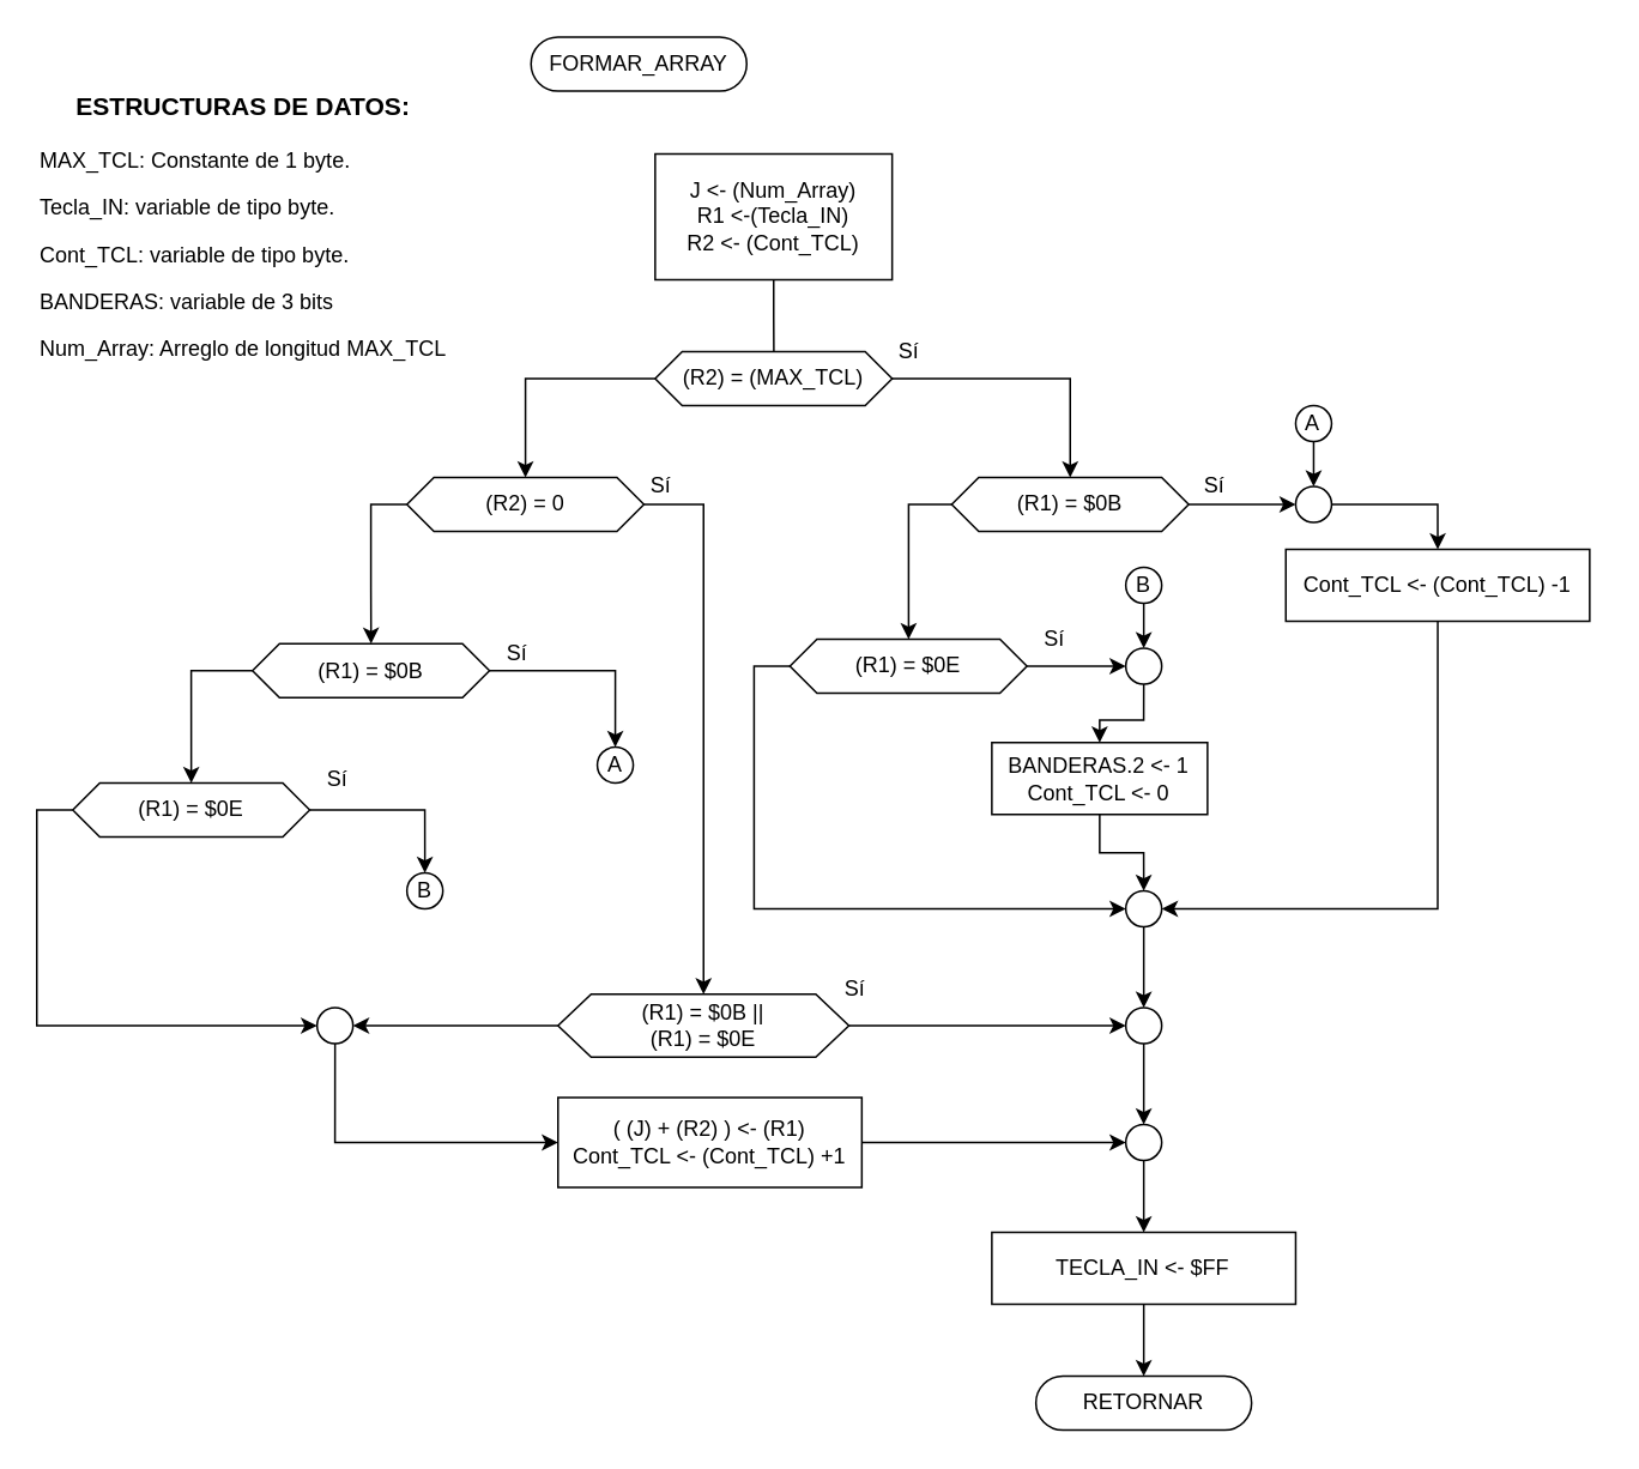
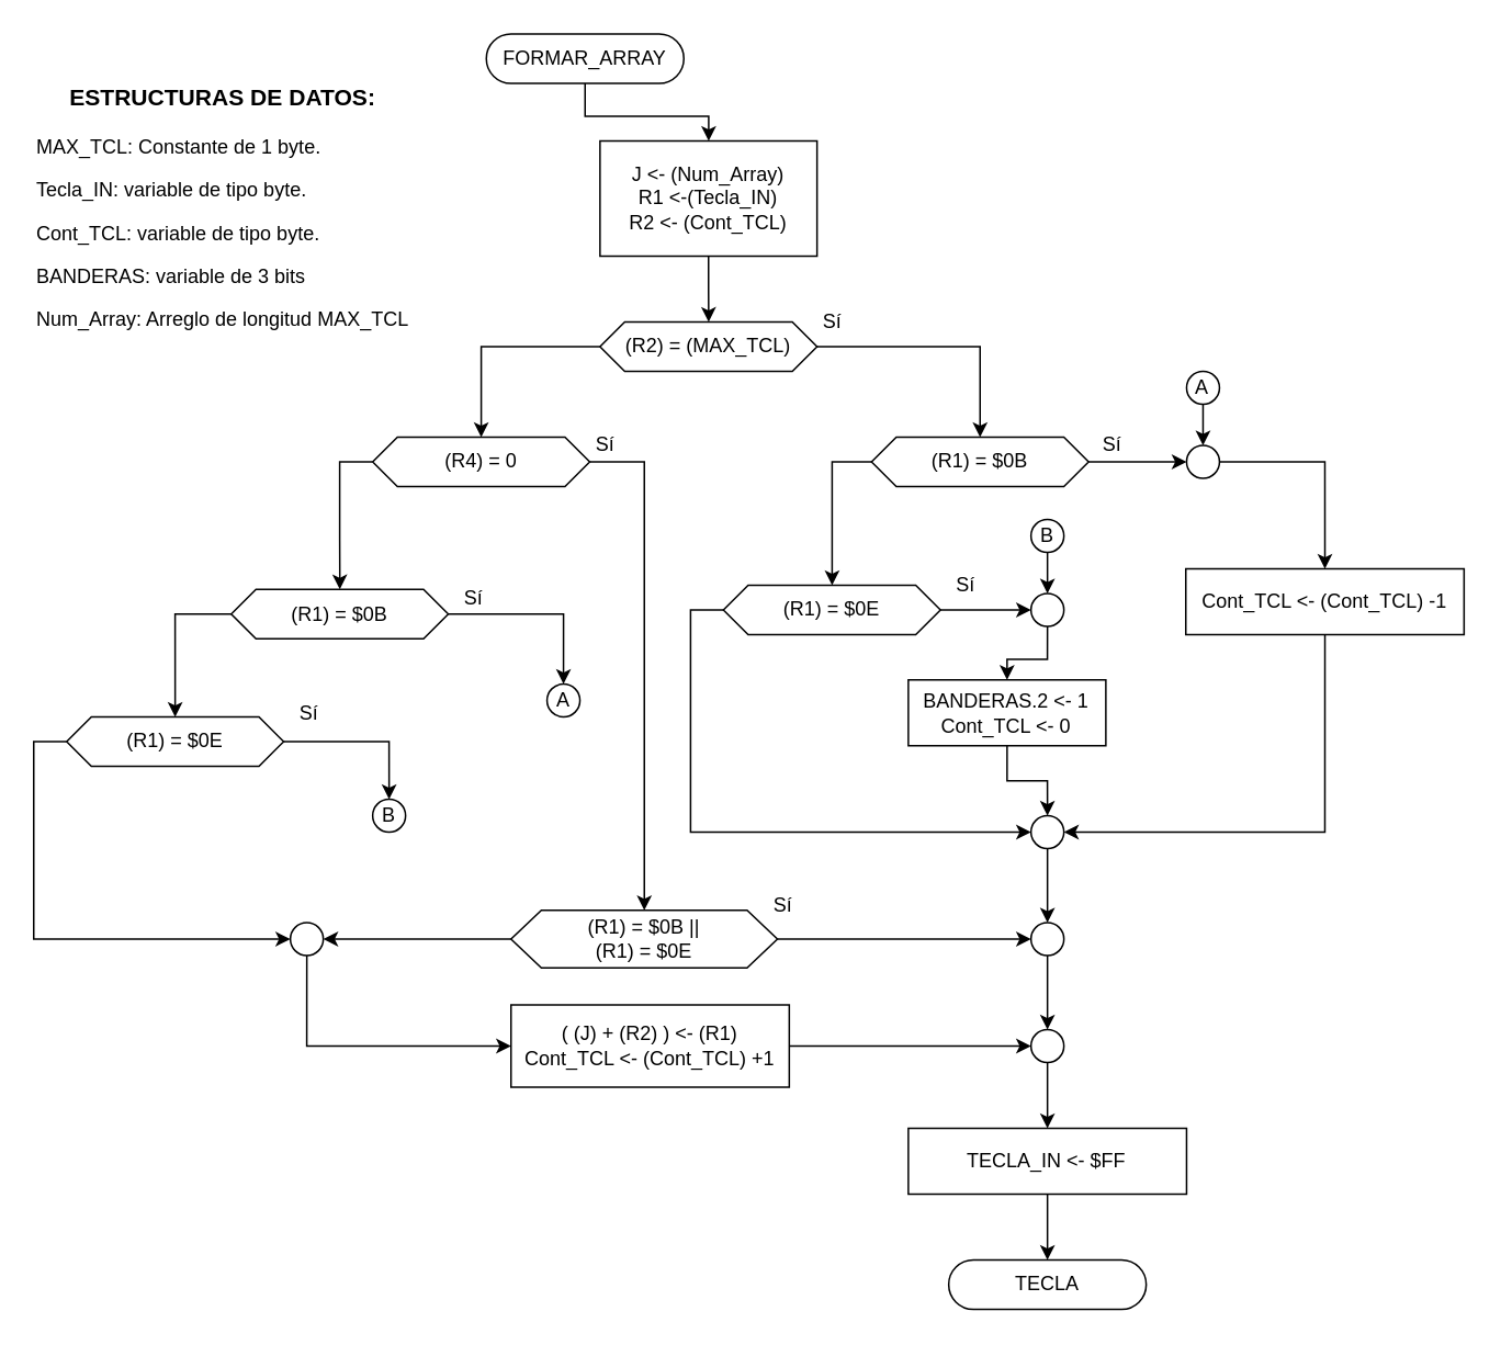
  <mxCell id="0" />
  <mxCell id="1" parent="0" />
+ <mxCell id="2" style="edgeStyle=orthogonalEdgeStyle;rounded=0;orthogonalLoop=1;jettySize=auto;html=1;exitX=0.5;exitY=1;exitDx=0;exitDy=0;" parent="1" source="3" target="5" edge="1"><mxGeometry relative="1" as="geometry" /></mxCell>
  <mxCell id="3" value="FORMAR_ARRAY" style="rounded=1;whiteSpace=wrap;html=1;fontSize=12;glass=0;strokeWidth=1;shadow=0;arcSize=50;" parent="1" vertex="1"><mxGeometry x="295" y="20" width="120" height="30" as="geometry" /></mxCell>
- <mxCell id="4" style="edgeStyle=orthogonalEdgeStyle;rounded=0;orthogonalLoop=1;jettySize=auto;html=1;exitX=0.5;exitY=1;exitDx=0;exitDy=0;endArrow=none;" parent="1" source="5" target="9" edge="1"><mxGeometry relative="1" as="geometry" /></mxCell>
+ <mxCell id="4" style="edgeStyle=orthogonalEdgeStyle;rounded=0;orthogonalLoop=1;jettySize=auto;html=1;exitX=0.5;exitY=1;exitDx=0;exitDy=0;" parent="1" source="5" target="9" edge="1"><mxGeometry relative="1" as="geometry" /></mxCell>
  <mxCell id="5" value="&lt;span&gt;J &amp;lt;- (Num_Array)&lt;br&gt;R1 &amp;lt;-(Tecla_IN)&lt;br&gt;R2 &amp;lt;- (Cont_TCL)&lt;br&gt;&lt;/span&gt;" style="rounded=0;whiteSpace=wrap;html=1;" parent="1" vertex="1"><mxGeometry x="364.07" y="85" width="131.86" height="70" as="geometry" /></mxCell>
  <mxCell id="6" value="Sí&lt;br&gt;" style="text;html=1;align=center;verticalAlign=middle;resizable=0;points=[];autosize=1;" parent="1" vertex="1"><mxGeometry x="489.99" y="185" width="30" height="20" as="geometry" /></mxCell>
  <mxCell id="7" style="edgeStyle=orthogonalEdgeStyle;rounded=0;orthogonalLoop=1;jettySize=auto;html=1;exitX=1;exitY=0.5;exitDx=0;exitDy=0;entryX=0.5;entryY=0;entryDx=0;entryDy=0;" parent="1" source="9" target="12" edge="1"><mxGeometry relative="1" as="geometry" /></mxCell>
  <mxCell id="8" style="edgeStyle=orthogonalEdgeStyle;rounded=0;orthogonalLoop=1;jettySize=auto;html=1;exitX=0;exitY=0.5;exitDx=0;exitDy=0;" parent="1" source="9" target="27" edge="1"><mxGeometry relative="1" as="geometry" /></mxCell>
  <mxCell id="9" value="(R2) = (MAX_TCL)" style="shape=hexagon;perimeter=hexagonPerimeter2;whiteSpace=wrap;html=1;size=0.114;" parent="1" vertex="1"><mxGeometry x="364.07" y="195" width="131.88" height="30" as="geometry" /></mxCell>
  <mxCell id="10" style="edgeStyle=orthogonalEdgeStyle;rounded=0;orthogonalLoop=1;jettySize=auto;html=1;exitX=0;exitY=0.5;exitDx=0;exitDy=0;" parent="1" source="12" target="23" edge="1"><mxGeometry relative="1" as="geometry" /></mxCell>
  <mxCell id="11" style="edgeStyle=orthogonalEdgeStyle;rounded=0;orthogonalLoop=1;jettySize=auto;html=1;exitX=1;exitY=0.5;exitDx=0;exitDy=0;entryX=0;entryY=0.5;entryDx=0;entryDy=0;" parent="1" source="12" target="44" edge="1"><mxGeometry relative="1" as="geometry" /></mxCell>
  <mxCell id="12" value="(R1) = $0B" style="shape=hexagon;perimeter=hexagonPerimeter2;whiteSpace=wrap;html=1;size=0.114;" parent="1" vertex="1"><mxGeometry x="529.06" y="265" width="131.88" height="30" as="geometry" /></mxCell>
  <mxCell id="13" style="edgeStyle=orthogonalEdgeStyle;rounded=0;orthogonalLoop=1;jettySize=auto;html=1;exitX=0.5;exitY=1;exitDx=0;exitDy=0;entryX=1;entryY=0.5;entryDx=0;entryDy=0;" parent="1" source="14" target="16" edge="1"><mxGeometry relative="1" as="geometry" /></mxCell>
- <mxCell id="14" value="Cont_TCL &amp;lt;- (Cont_TCL) -1&lt;span&gt;&lt;br&gt;&lt;/span&gt;" style="rounded=0;whiteSpace=wrap;html=1;" parent="1" vertex="1"><mxGeometry x="715" y="305" width="169.06" height="40" as="geometry" /></mxCell>
+ <mxCell id="14" value="Cont_TCL &amp;lt;- (Cont_TCL) -1&lt;span&gt;&lt;br&gt;&lt;/span&gt;" style="rounded=0;whiteSpace=wrap;html=1;" parent="1" vertex="1"><mxGeometry x="720" y="345" width="169.06" height="40" as="geometry" /></mxCell>
  <mxCell id="15" style="edgeStyle=orthogonalEdgeStyle;rounded=0;orthogonalLoop=1;jettySize=auto;html=1;exitX=0.5;exitY=1;exitDx=0;exitDy=0;entryX=0.5;entryY=0;entryDx=0;entryDy=0;" parent="1" source="16" target="18" edge="1"><mxGeometry relative="1" as="geometry" /></mxCell>
  <mxCell id="16" value="" style="ellipse;whiteSpace=wrap;html=1;aspect=fixed;" parent="1" vertex="1"><mxGeometry x="625.94" y="495" width="20" height="20" as="geometry" /></mxCell>
  <mxCell id="17" style="edgeStyle=orthogonalEdgeStyle;rounded=0;orthogonalLoop=1;jettySize=auto;html=1;exitX=0.5;exitY=1;exitDx=0;exitDy=0;entryX=0.5;entryY=0;entryDx=0;entryDy=0;" parent="1" source="18" target="20" edge="1"><mxGeometry relative="1" as="geometry" /></mxCell>
  <mxCell id="18" value="" style="ellipse;whiteSpace=wrap;html=1;aspect=fixed;" parent="1" vertex="1"><mxGeometry x="625.94" y="560" width="20" height="20" as="geometry" /></mxCell>
  <mxCell id="19" style="edgeStyle=orthogonalEdgeStyle;rounded=0;orthogonalLoop=1;jettySize=auto;html=1;exitX=0.5;exitY=1;exitDx=0;exitDy=0;entryX=0.5;entryY=0;entryDx=0;entryDy=0;" parent="1" source="20" target="60" edge="1"><mxGeometry relative="1" as="geometry" /></mxCell>
  <mxCell id="20" value="" style="ellipse;whiteSpace=wrap;html=1;aspect=fixed;" parent="1" vertex="1"><mxGeometry x="625.94" y="625" width="20" height="20" as="geometry" /></mxCell>
  <mxCell id="21" style="edgeStyle=orthogonalEdgeStyle;rounded=0;orthogonalLoop=1;jettySize=auto;html=1;exitX=1;exitY=0.5;exitDx=0;exitDy=0;entryX=0;entryY=0.5;entryDx=0;entryDy=0;" parent="1" source="23" target="55" edge="1"><mxGeometry relative="1" as="geometry" /></mxCell>
  <mxCell id="22" style="edgeStyle=orthogonalEdgeStyle;rounded=0;orthogonalLoop=1;jettySize=auto;html=1;exitX=0;exitY=0.5;exitDx=0;exitDy=0;entryX=0;entryY=0.5;entryDx=0;entryDy=0;" parent="1" source="23" target="16" edge="1"><mxGeometry relative="1" as="geometry" /></mxCell>
  <mxCell id="23" value="(R1) = $0E" style="shape=hexagon;perimeter=hexagonPerimeter2;whiteSpace=wrap;html=1;size=0.114;" parent="1" vertex="1"><mxGeometry x="439.05" y="355" width="131.88" height="30" as="geometry" /></mxCell>
  <mxCell id="24" value="Sí&lt;br&gt;" style="text;html=1;align=center;verticalAlign=middle;resizable=0;points=[];autosize=1;" parent="1" vertex="1"><mxGeometry x="660" y="260" width="30" height="20" as="geometry" /></mxCell>
  <mxCell id="25" style="edgeStyle=orthogonalEdgeStyle;rounded=0;orthogonalLoop=1;jettySize=auto;html=1;exitX=1;exitY=0.5;exitDx=0;exitDy=0;" parent="1" source="27" target="30" edge="1"><mxGeometry relative="1" as="geometry" /></mxCell>
  <mxCell id="26" style="edgeStyle=orthogonalEdgeStyle;rounded=0;orthogonalLoop=1;jettySize=auto;html=1;exitX=0;exitY=0.5;exitDx=0;exitDy=0;" parent="1" source="27" target="36" edge="1"><mxGeometry relative="1" as="geometry" /></mxCell>
- <mxCell id="27" value="(R2) = 0" style="shape=hexagon;perimeter=hexagonPerimeter2;whiteSpace=wrap;html=1;size=0.114;" parent="1" vertex="1"><mxGeometry x="225.94" y="265" width="131.88" height="30" as="geometry" /></mxCell>
+ <mxCell id="27" value="(R4) = 0" style="shape=hexagon;perimeter=hexagonPerimeter2;whiteSpace=wrap;html=1;size=0.114;" parent="1" vertex="1"><mxGeometry x="225.94" y="265" width="131.88" height="30" as="geometry" /></mxCell>
  <mxCell id="28" style="edgeStyle=orthogonalEdgeStyle;rounded=0;orthogonalLoop=1;jettySize=auto;html=1;exitX=1;exitY=0.5;exitDx=0;exitDy=0;entryX=0;entryY=0.5;entryDx=0;entryDy=0;" parent="1" source="30" target="18" edge="1"><mxGeometry relative="1" as="geometry" /></mxCell>
  <mxCell id="29" style="edgeStyle=orthogonalEdgeStyle;rounded=0;orthogonalLoop=1;jettySize=auto;html=1;exitX=0;exitY=0.5;exitDx=0;exitDy=0;entryX=1;entryY=0.5;entryDx=0;entryDy=0;" parent="1" source="30" target="57" edge="1"><mxGeometry relative="1" as="geometry" /></mxCell>
  <mxCell id="30" value="(R1) = $0B ||&lt;br&gt;(R1) = $0E" style="shape=hexagon;perimeter=hexagonPerimeter2;whiteSpace=wrap;html=1;size=0.114;" parent="1" vertex="1"><mxGeometry x="310" y="552.5" width="161.88" height="35" as="geometry" /></mxCell>
  <mxCell id="31" value="Sí&lt;br&gt;" style="text;html=1;align=center;verticalAlign=middle;resizable=0;points=[];autosize=1;" parent="1" vertex="1"><mxGeometry x="351.88" y="260" width="30" height="20" as="geometry" /></mxCell>
  <mxCell id="32" style="edgeStyle=orthogonalEdgeStyle;rounded=0;orthogonalLoop=1;jettySize=auto;html=1;exitX=0.5;exitY=1;exitDx=0;exitDy=0;entryX=0.5;entryY=0;entryDx=0;entryDy=0;" parent="1" source="33" target="16" edge="1"><mxGeometry relative="1" as="geometry" /></mxCell>
  <mxCell id="33" value="&lt;span&gt;BANDERAS.2 &amp;lt;- 1&lt;br&gt;Cont_TCL &amp;lt;- 0&lt;br&gt;&lt;/span&gt;" style="rounded=0;whiteSpace=wrap;html=1;" parent="1" vertex="1"><mxGeometry x="551.41" y="412.5" width="120" height="40" as="geometry" /></mxCell>
  <mxCell id="34" style="edgeStyle=orthogonalEdgeStyle;rounded=0;orthogonalLoop=1;jettySize=auto;html=1;exitX=1;exitY=0.5;exitDx=0;exitDy=0;entryX=0.5;entryY=0;entryDx=0;entryDy=0;" parent="1" source="36" target="46" edge="1"><mxGeometry relative="1" as="geometry" /></mxCell>
  <mxCell id="35" style="edgeStyle=orthogonalEdgeStyle;rounded=0;orthogonalLoop=1;jettySize=auto;html=1;exitX=0;exitY=0.5;exitDx=0;exitDy=0;entryX=0.5;entryY=0;entryDx=0;entryDy=0;" parent="1" source="36" target="49" edge="1"><mxGeometry relative="1" as="geometry" /></mxCell>
  <mxCell id="36" value="(R1) = $0B" style="shape=hexagon;perimeter=hexagonPerimeter2;whiteSpace=wrap;html=1;size=0.114;" parent="1" vertex="1"><mxGeometry x="140" y="357.5" width="131.88" height="30" as="geometry" /></mxCell>
  <mxCell id="37" value="Sí&lt;br&gt;" style="text;html=1;align=center;verticalAlign=middle;resizable=0;points=[];autosize=1;" parent="1" vertex="1"><mxGeometry x="459.99" y="540" width="30" height="20" as="geometry" /></mxCell>
  <mxCell id="38" style="edgeStyle=orthogonalEdgeStyle;rounded=0;orthogonalLoop=1;jettySize=auto;html=1;exitX=1;exitY=0.5;exitDx=0;exitDy=0;entryX=0;entryY=0.5;entryDx=0;entryDy=0;" parent="1" source="39" target="20" edge="1"><mxGeometry relative="1" as="geometry" /></mxCell>
  <mxCell id="39" value="&lt;span&gt;( (J) + (R2) ) &amp;lt;- (R1)&lt;br&gt;&lt;/span&gt;Cont_TCL &amp;lt;- (Cont_TCL) +1&lt;span&gt;&lt;br&gt;&lt;/span&gt;" style="rounded=0;whiteSpace=wrap;html=1;" parent="1" vertex="1"><mxGeometry x="310" y="610" width="169.06" height="50" as="geometry" /></mxCell>
  <mxCell id="40" value="Sí&lt;br&gt;" style="text;html=1;align=center;verticalAlign=middle;resizable=0;points=[];autosize=1;" parent="1" vertex="1"><mxGeometry x="570.93" y="345" width="30" height="20" as="geometry" /></mxCell>
  <mxCell id="41" style="edgeStyle=orthogonalEdgeStyle;rounded=0;orthogonalLoop=1;jettySize=auto;html=1;exitX=0.5;exitY=1;exitDx=0;exitDy=0;entryX=0.5;entryY=0;entryDx=0;entryDy=0;" parent="1" source="42" target="44" edge="1"><mxGeometry relative="1" as="geometry" /></mxCell>
  <mxCell id="42" value="A" style="ellipse;whiteSpace=wrap;html=1;aspect=fixed;" parent="1" vertex="1"><mxGeometry x="720.47" y="225" width="20" height="20" as="geometry" /></mxCell>
  <mxCell id="43" style="edgeStyle=orthogonalEdgeStyle;rounded=0;orthogonalLoop=1;jettySize=auto;html=1;exitX=1;exitY=0.5;exitDx=0;exitDy=0;entryX=0.5;entryY=0;entryDx=0;entryDy=0;" parent="1" source="44" target="14" edge="1"><mxGeometry relative="1" as="geometry" /></mxCell>
  <mxCell id="44" value="" style="ellipse;whiteSpace=wrap;html=1;aspect=fixed;" parent="1" vertex="1"><mxGeometry x="720.47" y="270" width="20" height="20" as="geometry" /></mxCell>
  <mxCell id="45" value="Sí&lt;br&gt;" style="text;html=1;align=center;verticalAlign=middle;resizable=0;points=[];autosize=1;" parent="1" vertex="1"><mxGeometry x="271.88" y="352.5" width="30" height="20" as="geometry" /></mxCell>
  <mxCell id="46" value="A" style="ellipse;whiteSpace=wrap;html=1;aspect=fixed;" parent="1" vertex="1"><mxGeometry x="331.88" y="415" width="20" height="20" as="geometry" /></mxCell>
  <mxCell id="47" style="edgeStyle=orthogonalEdgeStyle;rounded=0;orthogonalLoop=1;jettySize=auto;html=1;exitX=1;exitY=0.5;exitDx=0;exitDy=0;entryX=0.5;entryY=0;entryDx=0;entryDy=0;" parent="1" source="49" target="50" edge="1"><mxGeometry relative="1" as="geometry" /></mxCell>
  <mxCell id="48" style="edgeStyle=orthogonalEdgeStyle;rounded=0;orthogonalLoop=1;jettySize=auto;html=1;exitX=0;exitY=0.5;exitDx=0;exitDy=0;entryX=0;entryY=0.5;entryDx=0;entryDy=0;" parent="1" source="49" target="57" edge="1"><mxGeometry relative="1" as="geometry" /></mxCell>
  <mxCell id="49" value="(R1) = $0E" style="shape=hexagon;perimeter=hexagonPerimeter2;whiteSpace=wrap;html=1;size=0.114;" parent="1" vertex="1"><mxGeometry x="40" y="435" width="131.88" height="30" as="geometry" /></mxCell>
  <mxCell id="50" value="B" style="ellipse;whiteSpace=wrap;html=1;aspect=fixed;" parent="1" vertex="1"><mxGeometry x="225.94" y="485" width="20" height="20" as="geometry" /></mxCell>
  <mxCell id="51" value="Sí&lt;br&gt;" style="text;html=1;align=center;verticalAlign=middle;resizable=0;points=[];autosize=1;" parent="1" vertex="1"><mxGeometry x="171.88" y="422.5" width="30" height="20" as="geometry" /></mxCell>
  <mxCell id="52" style="edgeStyle=orthogonalEdgeStyle;rounded=0;orthogonalLoop=1;jettySize=auto;html=1;exitX=0.5;exitY=1;exitDx=0;exitDy=0;entryX=0.5;entryY=0;entryDx=0;entryDy=0;" parent="1" source="53" target="55" edge="1"><mxGeometry relative="1" as="geometry" /></mxCell>
  <mxCell id="53" value="B" style="ellipse;whiteSpace=wrap;html=1;aspect=fixed;" parent="1" vertex="1"><mxGeometry x="625.94" y="315" width="20" height="20" as="geometry" /></mxCell>
  <mxCell id="54" style="edgeStyle=orthogonalEdgeStyle;rounded=0;orthogonalLoop=1;jettySize=auto;html=1;exitX=0.5;exitY=1;exitDx=0;exitDy=0;entryX=0.5;entryY=0;entryDx=0;entryDy=0;" parent="1" source="55" target="33" edge="1"><mxGeometry relative="1" as="geometry" /></mxCell>
  <mxCell id="55" value="" style="ellipse;whiteSpace=wrap;html=1;aspect=fixed;" parent="1" vertex="1"><mxGeometry x="625.94" y="360" width="20" height="20" as="geometry" /></mxCell>
  <mxCell id="56" style="edgeStyle=orthogonalEdgeStyle;rounded=0;orthogonalLoop=1;jettySize=auto;html=1;exitX=0.5;exitY=1;exitDx=0;exitDy=0;entryX=0;entryY=0.5;entryDx=0;entryDy=0;" parent="1" source="57" target="39" edge="1"><mxGeometry relative="1" as="geometry" /></mxCell>
  <mxCell id="57" value="" style="ellipse;whiteSpace=wrap;html=1;aspect=fixed;" parent="1" vertex="1"><mxGeometry x="175.94" y="560" width="20" height="20" as="geometry" /></mxCell>
- <mxCell id="58" value="RETORNAR" style="rounded=1;whiteSpace=wrap;html=1;fontSize=12;glass=0;strokeWidth=1;shadow=0;arcSize=50;" parent="1" vertex="1"><mxGeometry x="575.94" y="765" width="120" height="30" as="geometry" /></mxCell>
+ <mxCell id="58" value="TECLA" style="rounded=1;whiteSpace=wrap;html=1;fontSize=12;glass=0;strokeWidth=1;shadow=0;arcSize=50;" parent="1" vertex="1"><mxGeometry x="575.94" y="765" width="120" height="30" as="geometry" /></mxCell>
  <mxCell id="59" style="edgeStyle=orthogonalEdgeStyle;rounded=0;orthogonalLoop=1;jettySize=auto;html=1;exitX=0.5;exitY=1;exitDx=0;exitDy=0;" parent="1" source="60" target="58" edge="1"><mxGeometry relative="1" as="geometry" /></mxCell>
  <mxCell id="60" value="&lt;span&gt;TECLA_IN &amp;lt;- $FF&lt;br&gt;&lt;/span&gt;" style="rounded=0;whiteSpace=wrap;html=1;" parent="1" vertex="1"><mxGeometry x="551.41" y="685" width="169.06" height="40" as="geometry" /></mxCell>
  <mxCell id="61" value="&lt;h3 style=&quot;text-align: center&quot;&gt;ESTRUCTURAS DE DATOS:&lt;/h3&gt;&lt;p&gt;MAX_TCL: Constante de 1 byte.&lt;/p&gt;&lt;p&gt;Tecla_IN: variable de tipo byte.&lt;/p&gt;&lt;p&gt;Cont_TCL: variable de tipo byte.&lt;/p&gt;&lt;p&gt;BANDERAS: variable de 3 bits&lt;/p&gt;&lt;p&gt;Num_Array: Arreglo de longitud MAX_TCL&lt;/p&gt;&lt;p&gt;&lt;br&gt;&lt;/p&gt;&lt;p&gt;&lt;/p&gt;" style="text;html=1;strokeColor=none;fillColor=none;align=left;verticalAlign=middle;whiteSpace=wrap;rounded=0;" parent="1" vertex="1"><mxGeometry x="20" y="45" width="268.68" height="185" as="geometry" /></mxCell>
